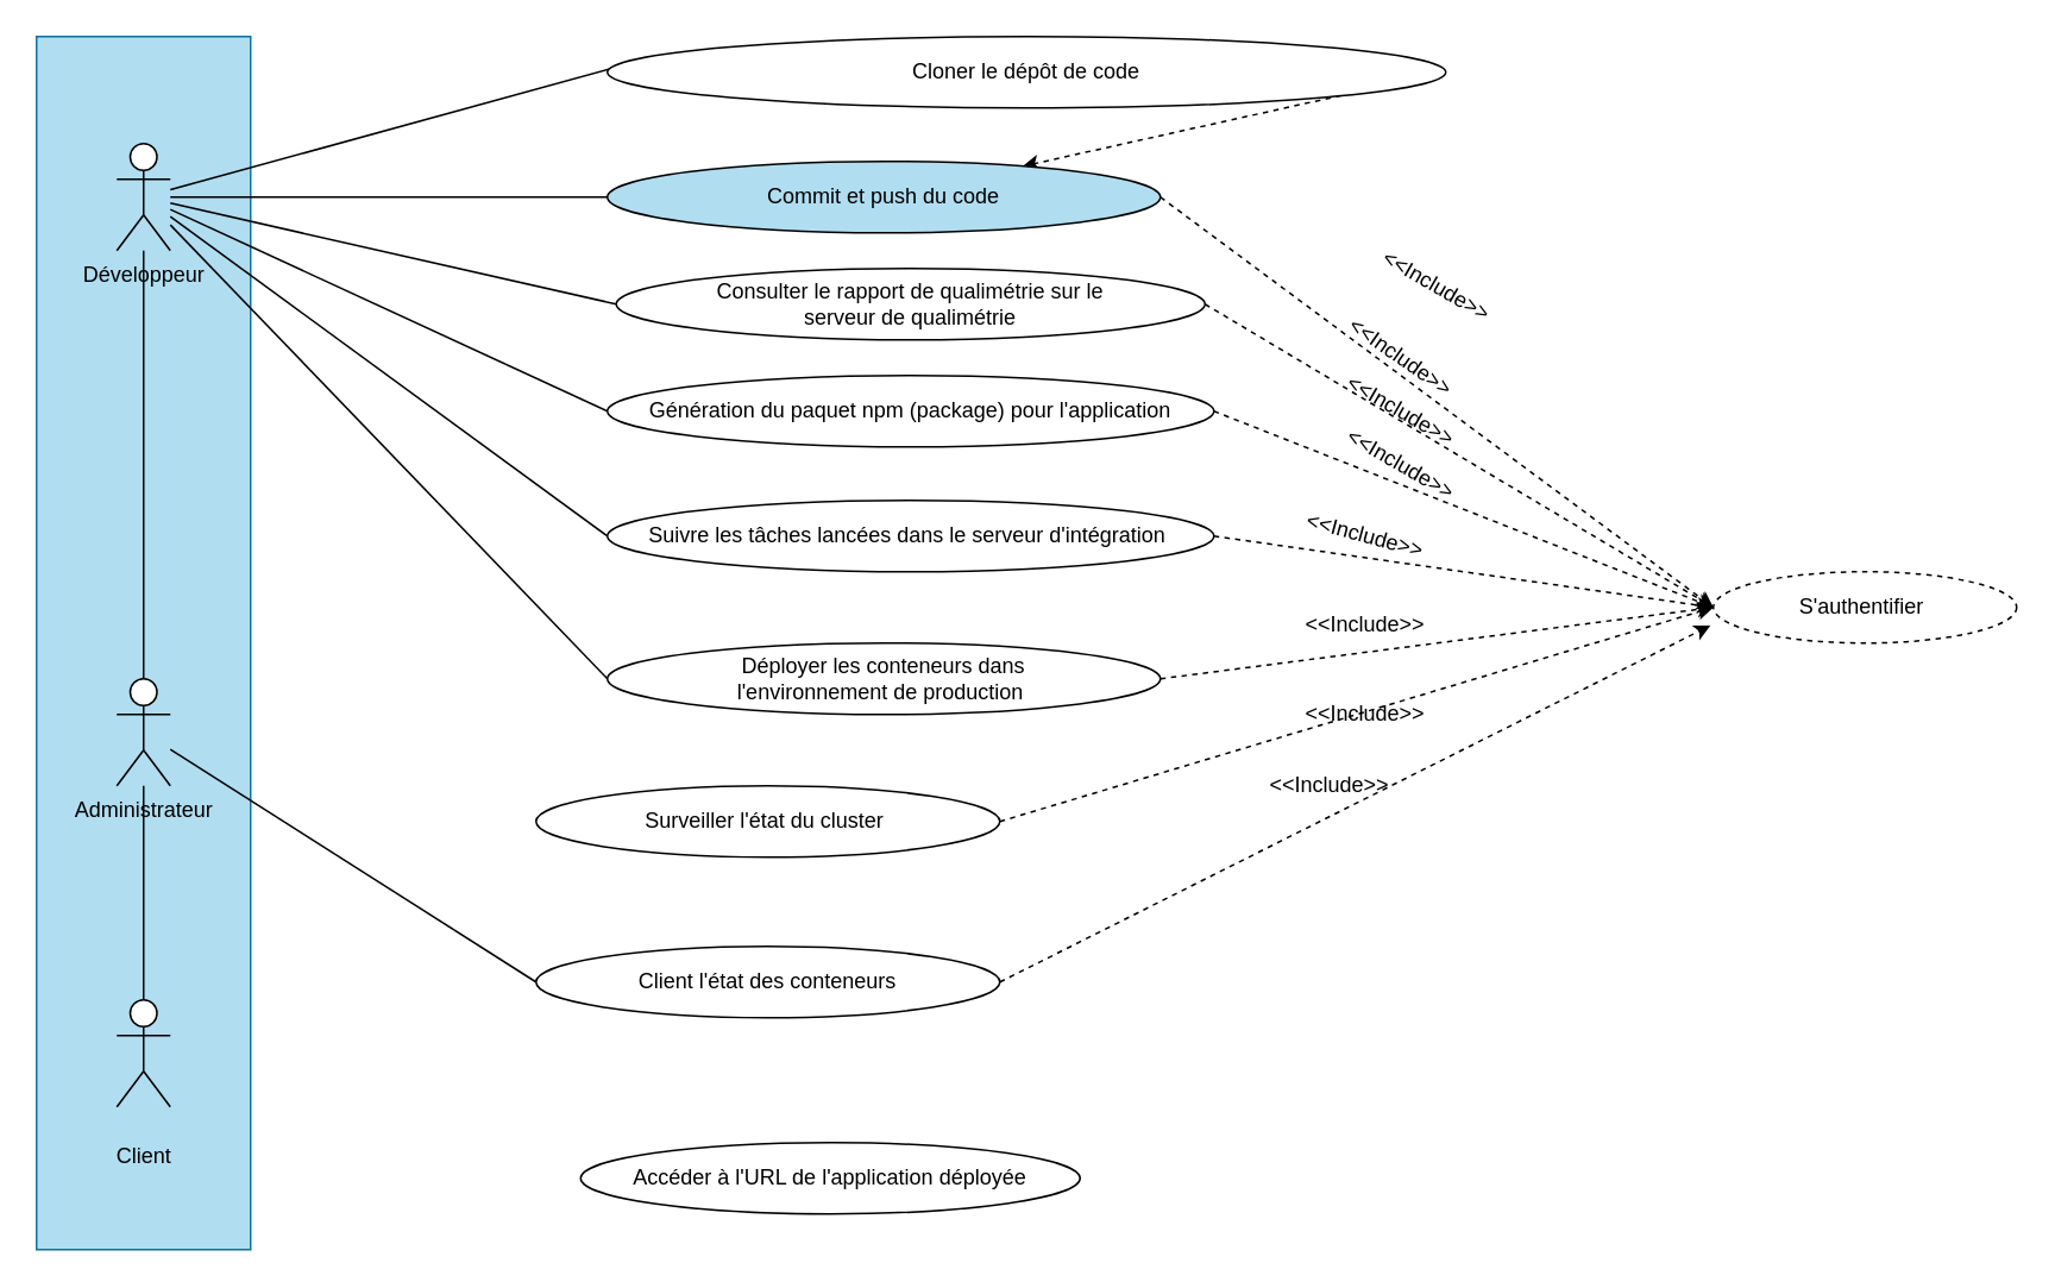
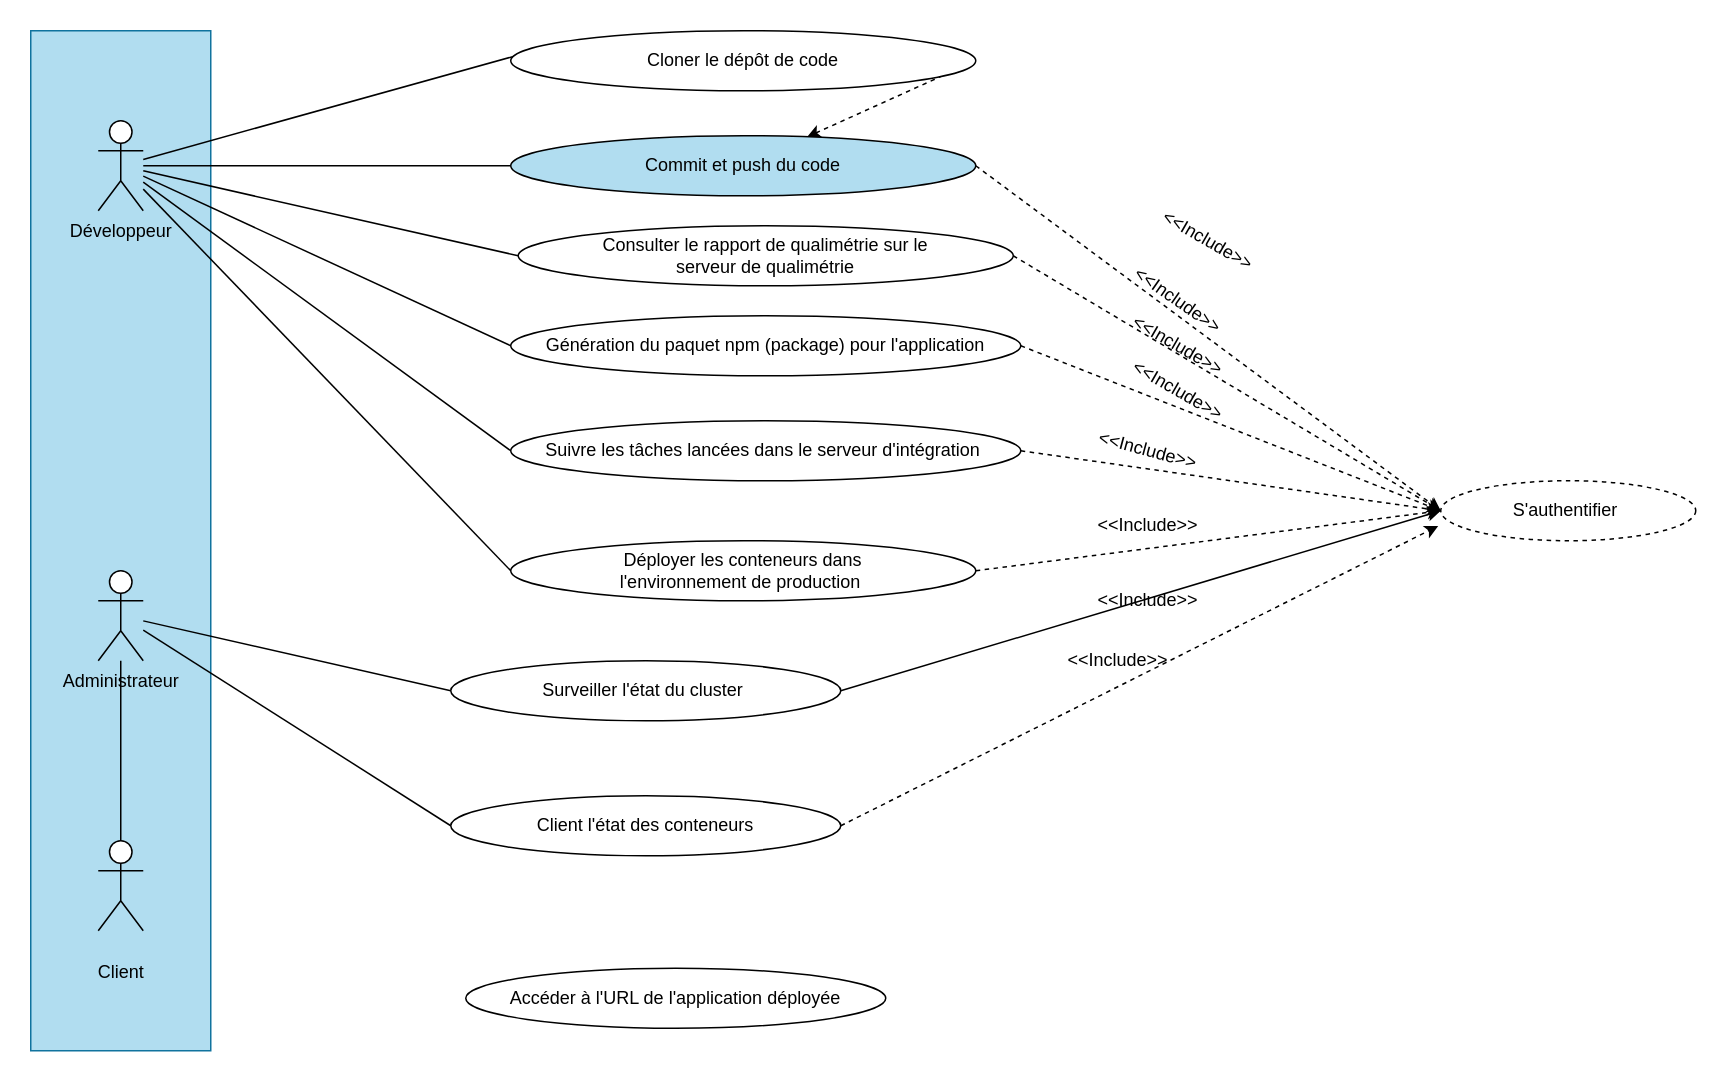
  <mxCell id="0" />
  <mxCell id="1" parent="0" />
  <mxCell id="2" value="" style="rounded=0;whiteSpace=wrap;html=1;fillColor=#b1ddf0;strokeColor=#10739e;" vertex="1" parent="1"><mxGeometry y="20" width="120" height="680" as="geometry" x="20" /></mxCell>
  <mxCell id="3" style="edgeStyle=none;rounded=0;jumpStyle=line;jumpSize=7;orthogonalLoop=1;jettySize=auto;html=1;entryX=0.021;entryY=0.395;entryDx=0;entryDy=0;entryPerimeter=0;targetPerimeterSpacing=0;endArrow=none;endFill=0;" edge="1" parent="1" source="9" target="16"><mxGeometry relative="1" as="geometry" /></mxCell>
  <mxCell id="4" style="edgeStyle=none;rounded=0;jumpStyle=line;jumpSize=7;orthogonalLoop=1;jettySize=auto;html=1;entryX=0;entryY=0.5;entryDx=0;entryDy=0;targetPerimeterSpacing=0;endArrow=none;endFill=0;" edge="1" parent="1" source="9" target="18"><mxGeometry relative="1" as="geometry" /></mxCell>
  <mxCell id="5" style="edgeStyle=none;rounded=0;jumpStyle=line;jumpSize=7;orthogonalLoop=1;jettySize=auto;html=1;entryX=0;entryY=0.5;entryDx=0;entryDy=0;targetPerimeterSpacing=0;endArrow=none;endFill=0;" edge="1" parent="1" source="9" target="20"><mxGeometry relative="1" as="geometry" /></mxCell>
  <mxCell id="6" style="edgeStyle=none;rounded=0;jumpStyle=line;jumpSize=7;orthogonalLoop=1;jettySize=auto;html=1;entryX=0;entryY=0.5;entryDx=0;entryDy=0;targetPerimeterSpacing=0;endArrow=none;endFill=0;" edge="1" parent="1" source="9" target="22"><mxGeometry relative="1" as="geometry" /></mxCell>
  <mxCell id="7" style="edgeStyle=none;rounded=0;jumpStyle=line;jumpSize=7;orthogonalLoop=1;jettySize=auto;html=1;entryX=0;entryY=0.5;entryDx=0;entryDy=0;targetPerimeterSpacing=0;endArrow=none;endFill=0;" edge="1" parent="1" source="9" target="24"><mxGeometry relative="1" as="geometry" /></mxCell>
  <mxCell id="8" style="edgeStyle=none;rounded=0;jumpStyle=line;jumpSize=7;orthogonalLoop=1;jettySize=auto;html=1;entryX=0;entryY=0.5;entryDx=0;entryDy=0;targetPerimeterSpacing=0;endArrow=none;endFill=0;" edge="1" parent="1" source="9" target="26"><mxGeometry relative="1" as="geometry" /></mxCell>
  <mxCell id="9" value="Développeur" style="shape=umlActor;verticalLabelPosition=bottom;verticalAlign=top;html=1;outlineConnect=0;" vertex="1" parent="1"><mxGeometry x="65" y="80" width="30" height="60" as="geometry" /></mxCell>
- <mxCell id="10" style="rounded=0;jumpStyle=line;orthogonalLoop=1;jettySize=auto;html=1;targetPerimeterSpacing=0;jumpSize=7;endArrow=none;endFill=0;" edge="1" parent="1" source="12" target="9"><mxGeometry relative="1" as="geometry" /></mxCell>
+ <mxCell id="10" style="rounded=0;jumpStyle=line;orthogonalLoop=1;jettySize=auto;html=1;targetPerimeterSpacing=0;jumpSize=7;entryX=0;entryY=0.5;entryDx=0;entryDy=0;endArrow=none;endFill=0;" edge="1" parent="1" source="12" target="29"><mxGeometry relative="1" as="geometry" /></mxCell>
  <mxCell id="11" style="edgeStyle=none;rounded=0;jumpStyle=line;jumpSize=7;orthogonalLoop=1;jettySize=auto;html=1;entryX=0;entryY=0.5;entryDx=0;entryDy=0;targetPerimeterSpacing=0;endArrow=none;endFill=0;" edge="1" parent="1" source="12" target="31"><mxGeometry relative="1" as="geometry" /></mxCell>
  <mxCell id="12" value="Administrateur" style="shape=umlActor;verticalLabelPosition=bottom;verticalAlign=top;html=1;outlineConnect=0;" vertex="1" parent="1"><mxGeometry x="65" y="380" width="30" height="60" as="geometry" /></mxCell>
  <mxCell id="13" style="rounded=0;orthogonalLoop=1;jettySize=auto;html=1;endArrow=none;endFill=0;" edge="1" parent="1" source="14" target="12"><mxGeometry relative="1" as="geometry" /></mxCell>
  <mxCell id="14" value="&#10;Client&#10;&#10;" style="shape=umlActor;verticalLabelPosition=bottom;verticalAlign=top;html=1;outlineConnect=0;" vertex="1" parent="1"><mxGeometry x="65" y="560" width="30" height="60" as="geometry" /></mxCell>
  <mxCell id="15" style="rounded=0;orthogonalLoop=1;jettySize=auto;html=1;exitX=1;exitY=0.5;exitDx=0;exitDy=0;dashed=1;" edge="1" parent="1" source="16" target="18"><mxGeometry relative="1" as="geometry" /></mxCell>
- <mxCell id="16" value="Cloner le dépôt de code" style="ellipse;whiteSpace=wrap;html=1;" vertex="1" parent="1"><mxGeometry x="340" y="20" width="470" height="40" as="geometry" /></mxCell>
+ <mxCell id="16" value="Cloner le dépôt de code" style="ellipse;whiteSpace=wrap;html=1;" vertex="1" parent="1"><mxGeometry x="340" y="20" width="310" height="40" as="geometry" /></mxCell>
  <mxCell id="17" style="rounded=0;orthogonalLoop=1;jettySize=auto;html=1;exitX=1;exitY=0.5;exitDx=0;exitDy=0;entryX=0;entryY=0.5;entryDx=0;entryDy=0;dashed=1;" edge="1" parent="1" source="18" target="33"><mxGeometry relative="1" as="geometry" /></mxCell>
  <mxCell id="18" value="Commit et push du code" style="ellipse;whiteSpace=wrap;html=1;fillColor=#b1ddf0;" vertex="1" parent="1"><mxGeometry x="340" y="90" width="310" height="40" as="geometry" /></mxCell>
  <mxCell id="19" style="rounded=0;orthogonalLoop=1;jettySize=auto;html=1;exitX=1;exitY=0.5;exitDx=0;exitDy=0;entryX=0;entryY=0.5;entryDx=0;entryDy=0;dashed=1;" edge="1" parent="1" source="20" target="33"><mxGeometry relative="1" as="geometry" /></mxCell>
  <mxCell id="20" value="Consulter le rapport de qualimétrie sur le&lt;br/&gt;serveur de qualimétrie" style="ellipse;whiteSpace=wrap;html=1;" vertex="1" parent="1"><mxGeometry x="345" y="150" width="330" height="40" as="geometry" /></mxCell>
  <mxCell id="21" style="rounded=0;orthogonalLoop=1;jettySize=auto;html=1;exitX=1;exitY=0.5;exitDx=0;exitDy=0;entryX=0;entryY=0.5;entryDx=0;entryDy=0;dashed=1;" edge="1" parent="1" source="22" target="33"><mxGeometry relative="1" as="geometry" /></mxCell>
  <mxCell id="22" value="Génération du paquet npm (package) pour l'application" style="ellipse;whiteSpace=wrap;html=1;" vertex="1" parent="1"><mxGeometry x="340" y="210" width="340" height="40" as="geometry" /></mxCell>
  <mxCell id="23" style="rounded=0;orthogonalLoop=1;jettySize=auto;html=1;exitX=1;exitY=0.5;exitDx=0;exitDy=0;dashed=1;entryX=0;entryY=0.5;entryDx=0;entryDy=0;" edge="1" parent="1" source="24" target="33"><mxGeometry relative="1" as="geometry" /></mxCell>
  <mxCell id="24" value="Suivre les tâches lancées dans le serveur d'intégration&amp;nbsp;" style="ellipse;whiteSpace=wrap;html=1;" vertex="1" parent="1"><mxGeometry x="340" y="280" width="340" height="40" as="geometry" /></mxCell>
  <mxCell id="25" style="rounded=0;orthogonalLoop=1;jettySize=auto;html=1;exitX=1;exitY=0.5;exitDx=0;exitDy=0;entryX=0;entryY=0.5;entryDx=0;entryDy=0;dashed=1;" edge="1" parent="1" source="26" target="33"><mxGeometry relative="1" as="geometry" /></mxCell>
  <mxCell id="26" value="Déployer les conteneurs dans&lt;br/&gt;l'environnement de production&amp;nbsp;" style="ellipse;whiteSpace=wrap;html=1;" vertex="1" parent="1"><mxGeometry x="340" y="360" width="310" height="40" as="geometry" /></mxCell>
- <mxCell id="27" value="Accéder à l'URL de l'application déployée" style="ellipse;whiteSpace=wrap;html=1;" vertex="1" parent="1"><mxGeometry x="325" y="640" width="280" height="40" as="geometry" /></mxCell>
- <mxCell id="28" style="rounded=0;orthogonalLoop=1;jettySize=auto;html=1;exitX=1;exitY=0.5;exitDx=0;exitDy=0;entryX=0;entryY=0.5;entryDx=0;entryDy=0;dashed=1;" edge="1" parent="1" source="29" target="33"><mxGeometry relative="1" as="geometry" /></mxCell>
+ <mxCell id="27" value="Accéder à l'URL de l'application déployée" style="ellipse;whiteSpace=wrap;html=1;" vertex="1" parent="1"><mxGeometry x="310" y="645" width="280" height="40" as="geometry" /></mxCell>
+ <mxCell id="28" style="rounded=0;orthogonalLoop=1;jettySize=auto;html=1;exitX=1;exitY=0.5;exitDx=0;exitDy=0;entryX=0;entryY=0.5;entryDx=0;entryDy=0;dashed=0;" edge="1" parent="1" source="29" target="33"><mxGeometry relative="1" as="geometry" /></mxCell>
  <mxCell id="29" value="Surveiller l'état du cluster&amp;nbsp;" style="ellipse;whiteSpace=wrap;html=1;" vertex="1" parent="1"><mxGeometry x="300" y="440" width="260" height="40" as="geometry" /></mxCell>
  <mxCell id="30" style="rounded=0;orthogonalLoop=1;jettySize=auto;html=1;exitX=1;exitY=0.5;exitDx=0;exitDy=0;entryX=-0.01;entryY=0.754;entryDx=0;entryDy=0;entryPerimeter=0;dashed=1;" edge="1" parent="1" source="31" target="33"><mxGeometry relative="1" as="geometry" /></mxCell>
  <mxCell id="31" value="Client l'état des conteneurs" style="ellipse;whiteSpace=wrap;html=1;" vertex="1" parent="1"><mxGeometry x="300" y="530" width="260" height="40" as="geometry" /></mxCell>
  <mxCell id="32" value="&amp;lt;&amp;lt;Include&amp;gt;&amp;gt;" style="text;html=1;strokeColor=none;fillColor=none;align=center;verticalAlign=middle;whiteSpace=wrap;rounded=0;" vertex="1" parent="1"><mxGeometry x="720" y="430" width="50" height="20" as="geometry" /></mxCell>
  <mxCell id="33" value="S'authentifier&amp;nbsp;" style="ellipse;whiteSpace=wrap;html=1;dashed=1;" vertex="1" parent="1"><mxGeometry x="960" y="320" width="170" height="40" as="geometry" /></mxCell>
  <mxCell id="34" value="&amp;lt;&amp;lt;Include&amp;gt;&amp;gt;" style="text;html=1;strokeColor=none;fillColor=none;align=center;verticalAlign=middle;whiteSpace=wrap;rounded=0;" vertex="1" parent="1"><mxGeometry x="740" y="390" width="50" height="20" as="geometry" /></mxCell>
  <mxCell id="35" value="&amp;lt;&amp;lt;Include&amp;gt;&amp;gt;" style="text;html=1;strokeColor=none;fillColor=none;align=center;verticalAlign=middle;whiteSpace=wrap;rounded=0;" vertex="1" parent="1"><mxGeometry x="740" y="340" width="50" height="20" as="geometry" /></mxCell>
  <mxCell id="36" value="&amp;lt;&amp;lt;Include&amp;gt;&amp;gt;" style="text;html=1;strokeColor=none;fillColor=none;align=center;verticalAlign=middle;whiteSpace=wrap;rounded=0;rotation=15;" vertex="1" parent="1"><mxGeometry x="740" y="290" width="50" height="20" as="geometry" /></mxCell>
  <mxCell id="37" value="&amp;lt;&amp;lt;Include&amp;gt;&amp;gt;" style="text;html=1;strokeColor=none;fillColor=none;align=center;verticalAlign=middle;whiteSpace=wrap;rounded=0;rotation=30;" vertex="1" parent="1"><mxGeometry x="760" y="250" width="50" height="20" as="geometry" /></mxCell>
  <mxCell id="38" value="&amp;lt;&amp;lt;Include&amp;gt;&amp;gt;" style="text;html=1;strokeColor=none;fillColor=none;align=center;verticalAlign=middle;whiteSpace=wrap;rounded=0;rotation=30;" vertex="1" parent="1"><mxGeometry x="760" y="220" width="50" height="20" as="geometry" /></mxCell>
  <mxCell id="39" value="&amp;lt;&amp;lt;Include&amp;gt;&amp;gt;" style="text;html=1;strokeColor=none;fillColor=none;align=center;verticalAlign=middle;whiteSpace=wrap;rounded=0;rotation=35;" vertex="1" parent="1"><mxGeometry x="760" y="190" width="50" height="20" as="geometry" /></mxCell>
  <mxCell id="40" value="&amp;lt;&amp;lt;Include&amp;gt;&amp;gt;" style="text;html=1;strokeColor=none;fillColor=none;align=center;verticalAlign=middle;whiteSpace=wrap;rounded=0;rotation=30;" vertex="1" parent="1"><mxGeometry x="780" y="150" width="50" height="20" as="geometry" /></mxCell>
